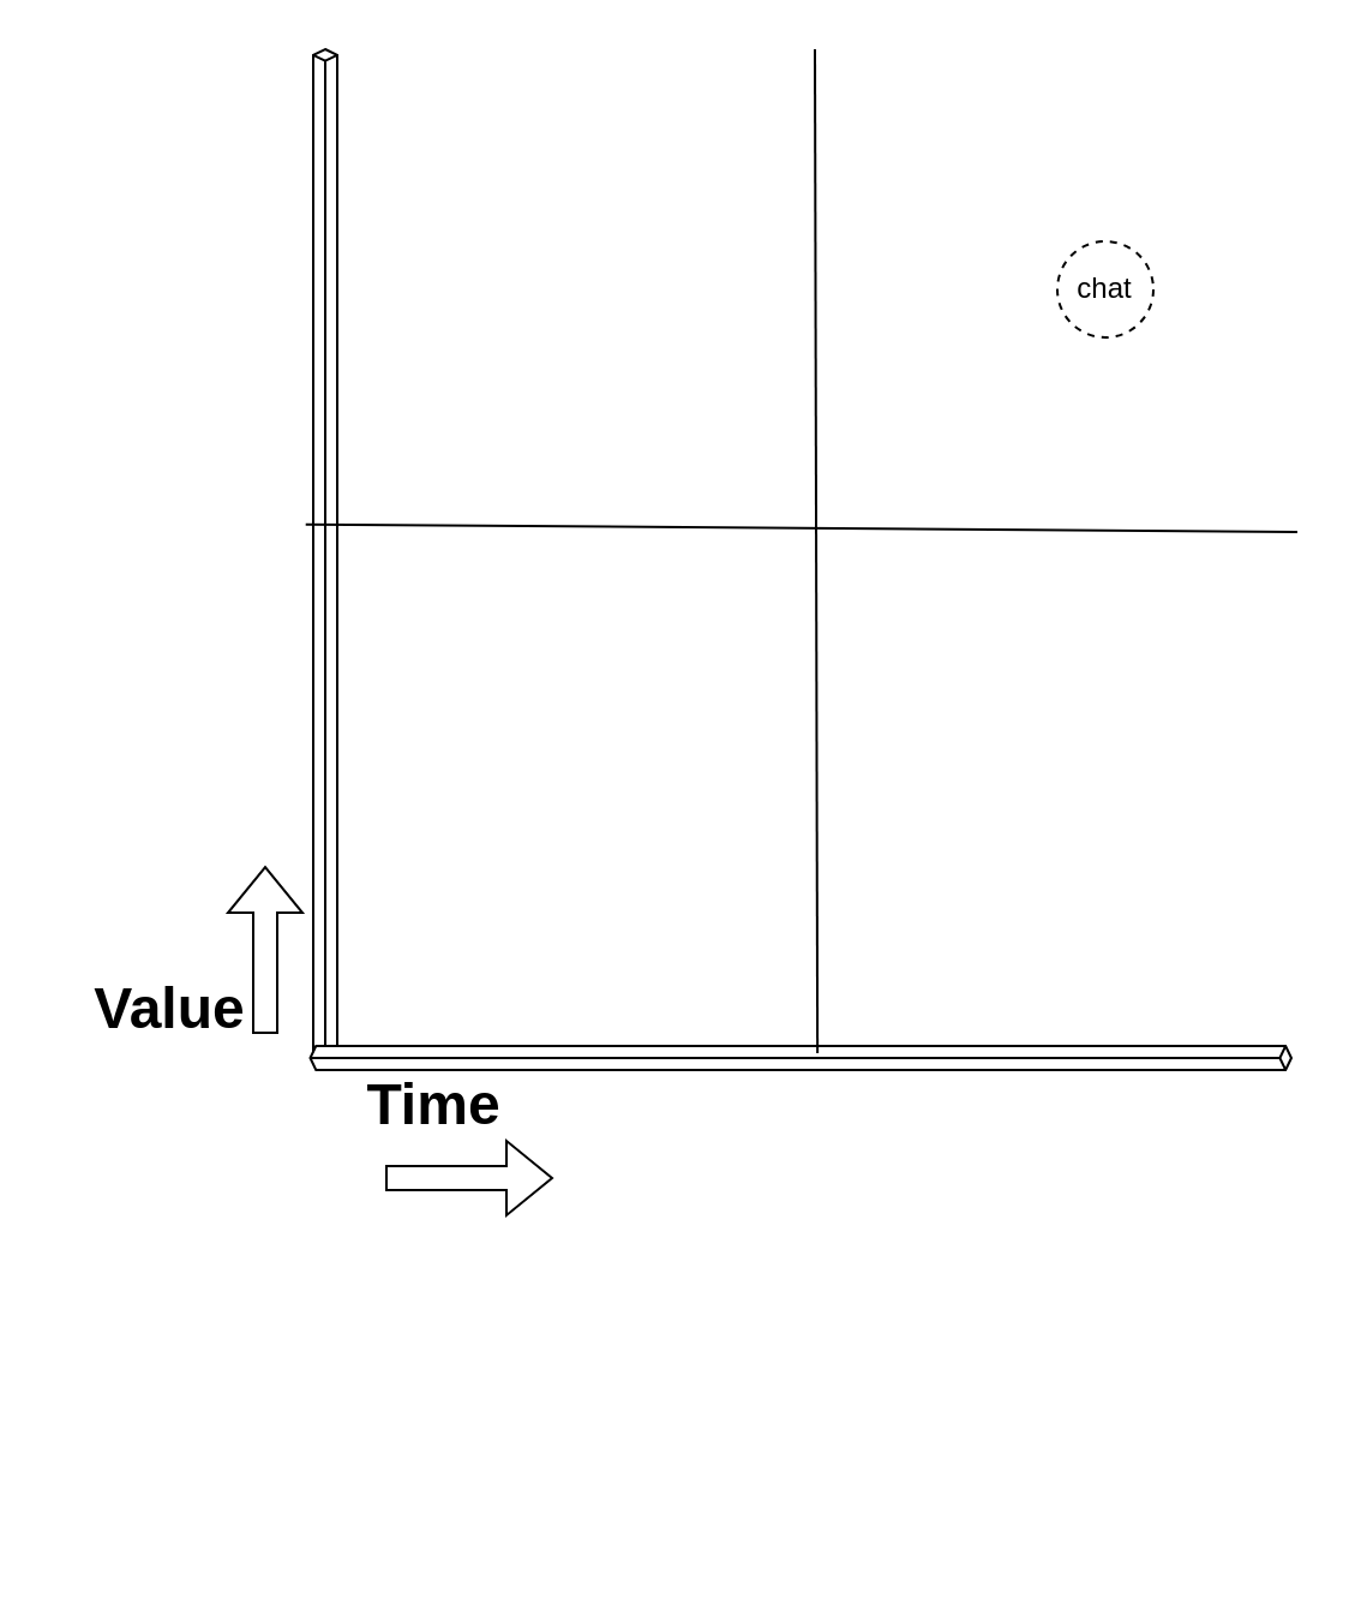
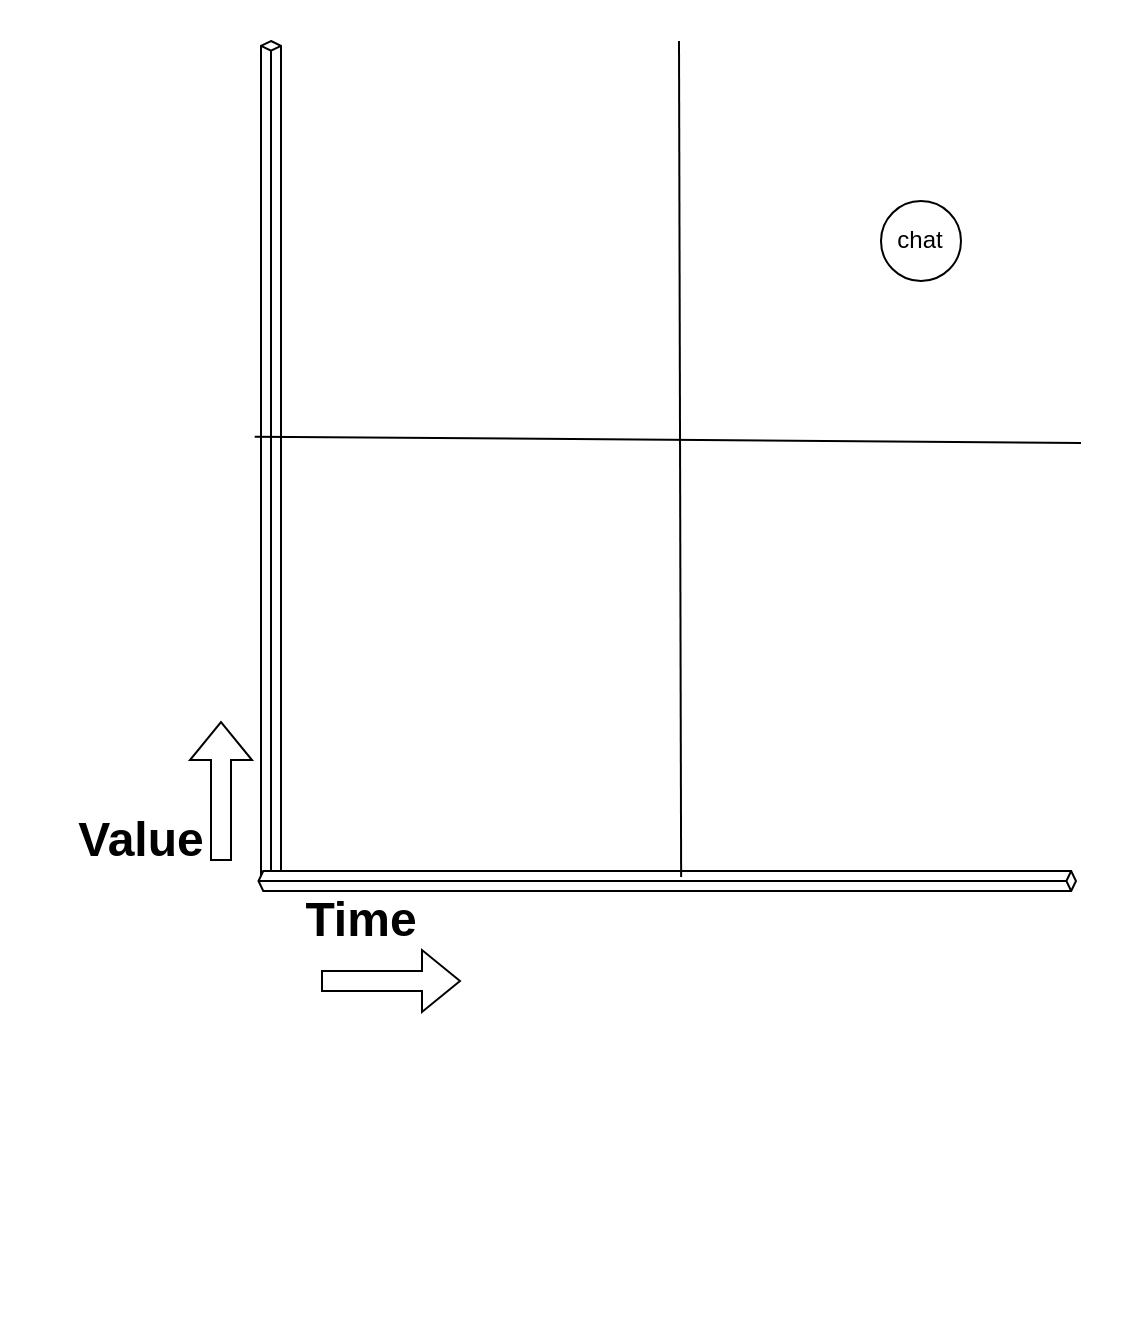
  <mxCell id="0" />
  <mxCell id="1" parent="0" />
  <mxCell id="2" value="" style="endArrow=none;html=1;rounded=0;" edge="1" parent="1"><mxGeometry width="50" height="50" relative="1" as="geometry"><mxPoint x="130" y="440" as="sourcePoint" /><mxPoint x="130" y="40" as="targetPoint" /></mxGeometry></mxCell>
  <mxCell id="3" value="" style="endArrow=none;html=1;rounded=0;" edge="1" parent="1"><mxGeometry width="50" height="50" relative="1" as="geometry"><mxPoint x="130" y="440" as="sourcePoint" /><mxPoint x="530" y="440" as="targetPoint" /></mxGeometry></mxCell>
  <mxCell id="4" value="Value" style="text;strokeColor=none;fillColor=none;html=1;fontSize=24;fontStyle=1;verticalAlign=middle;align=center;" vertex="1" parent="1"><mxGeometry x="20" y="400" width="100" height="40" as="geometry" /></mxCell>
  <mxCell id="5" value="Time" style="text;strokeColor=none;fillColor=none;html=1;fontSize=24;fontStyle=1;verticalAlign=middle;align=center;" vertex="1" parent="1"><mxGeometry x="130" y="440" width="100" height="40" as="geometry" /></mxCell>
- <mxCell id="6" value="chat" style="ellipse;whiteSpace=wrap;html=1;aspect=fixed;dashed=1;" vertex="1" parent="1"><mxGeometry x="440" y="100" width="40" height="40" as="geometry" /></mxCell>
+ <mxCell id="6" value="chat" style="ellipse;whiteSpace=wrap;html=1;aspect=fixed;" vertex="1" parent="1"><mxGeometry x="440" y="100" width="40" height="40" as="geometry" /></mxCell>
  <mxCell id="7" value="" style="shape=flexArrow;endArrow=classic;html=1;rounded=0;" edge="1" parent="1"><mxGeometry width="50" height="50" relative="1" as="geometry"><mxPoint x="160" y="490" as="sourcePoint" /><mxPoint x="230" y="490" as="targetPoint" /></mxGeometry></mxCell>
  <mxCell id="8" value="" style="shape=flexArrow;endArrow=classic;html=1;rounded=0;" edge="1" parent="1"><mxGeometry width="50" height="50" relative="1" as="geometry"><mxPoint x="110" y="430" as="sourcePoint" /><mxPoint x="110" y="360" as="targetPoint" /></mxGeometry></mxCell>
  <mxCell id="9" value="" style="html=1;whiteSpace=wrap;shape=isoCube2;backgroundOutline=1;isoAngle=15;" vertex="1" parent="1"><mxGeometry x="130" y="20" width="10" height="420" as="geometry" /></mxCell>
  <mxCell id="10" value="" style="html=1;whiteSpace=wrap;shape=isoCube2;backgroundOutline=1;isoAngle=15;rotation=90;" vertex="1" parent="1"><mxGeometry x="328.12" y="235.63" width="10" height="408.75" as="geometry" /></mxCell>
  <mxCell id="11" value="" style="endArrow=none;html=1;rounded=0;exitX=-0.314;exitY=0.471;exitDx=0;exitDy=0;exitPerimeter=0;" edge="1" parent="1" source="9"><mxGeometry width="50" height="50" relative="1" as="geometry"><mxPoint x="210" y="240" as="sourcePoint" /><mxPoint x="540" y="221" as="targetPoint" /></mxGeometry></mxCell>
  <mxCell id="12" value="" style="endArrow=none;html=1;rounded=0;exitX=0.3;exitY=0.483;exitDx=0;exitDy=0;exitPerimeter=0;" edge="1" parent="1" source="10"><mxGeometry width="50" height="50" relative="1" as="geometry"><mxPoint x="339" y="430" as="sourcePoint" /><mxPoint x="339" y="20" as="targetPoint" /></mxGeometry></mxCell>
